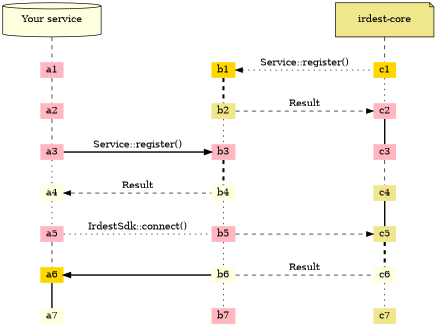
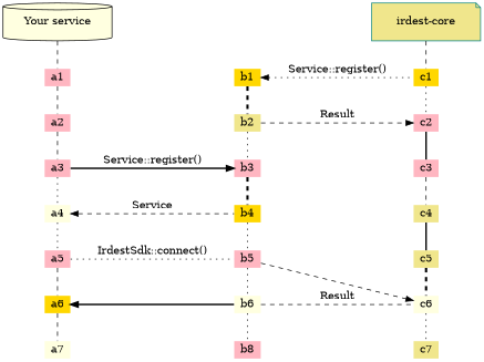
  digraph {
    fontname="DejaVu Serif"
    nodesep=1.0
    ordering=out
    splines=line
    node [color=black fillcolor=lightpink fontname="DejaVu Serif" shape=none style=filled]
    edge [arrowhead=none fontname="DejaVu Serif" style=dashed weight=6]
    n1 [fillcolor=lightyellow height=0.7 label="Your service" shape=cylinder width=2]
-   n2 [fillcolor=khaki height=0.7 label="irdest-core" shape=note width=2]
+   n2 [color=teal fillcolor=khaki height=0.7 label="irdest-core" shape=note width=2]
    a1 [color=gray40 height=0 width=0]
    a2 [color=gray40 height=0 width=0]
    a3 [color=teal height=0 width=0]
    a4 [fillcolor=lightyellow height=0 width=0]
    a5 [color=teal height=0 width=0]
    a6 [fillcolor=gold height=0 width=0]
    a7 [fillcolor=lightyellow height=0 width=0]
    b1 [color=brown fillcolor=gold height=0 width=0]
    b2 [color=brown fillcolor=khaki height=0 width=0]
    b3 [color=teal height=0 width=0]
-   b4 [color=brown fillcolor=lightyellow height=0 width=0]
+   b4 [color=brown fillcolor=gold height=0 width=0]
    b5 [height=0 width=0]
    b6 [fillcolor=lightyellow height=0 width=0]
-   b7 [color=brown height=0 width=0]
+   b7 [color=brown height=0 width=0 label=b8]
    c1 [fillcolor=gold height=0 width=0]
    c2 [color=gray40 height=0 width=0]
    c3 [height=0 width=0]
    c4 [color=gray40 fillcolor=khaki height=0 width=0]
    c5 [fillcolor=khaki height=0 width=0]
    c6 [color=brown fillcolor=lightyellow height=0 width=0]
    c7 [fillcolor=khaki height=0 width=0]
    subgraph sub_1 {
      rank=same
      n1
      n2
    }
    subgraph sub_2 {
      n1
      a1
      a2
      a3
      a4
      a5
      a6
      a7
    }
    subgraph sub_3 {
      b1
      b2
      b3
      b4
      b5
      b6
      b7
    }
    subgraph sub_4 {
      n2
      c1
      c2
      c3
      c4
      c5
      c6
      c7
    }
    subgraph sub_5 {
      rank=same
      b1
      c1
    }
    subgraph sub_6 {
      rank=same
      b2
      c2
    }
    subgraph sub_7 {
      rank=same
      a3
      b3
    }
    subgraph sub_8 {
      rank=same
      a4
      b4
    }
    subgraph sub_9 {
      rank=same
      a5
      b5
    }
    subgraph sub_10 {
      rank=same
      b5
      c5
    }
    subgraph sub_11 {
      rank=same
      b6
      c6
    }
    subgraph sub_12 {
      rank=same
      a6
      b6
    }
    n1 -> a1
    n2 -> c1
    a1 -> a2
    a2 -> a3
    a3 -> a4 [style=dotted]
    a3 -> b3 [arrowhead=normal label="Service::register()" style=bold weight=""]
    a4 -> a5 [style=dotted]
-   a4 -> b4 [arrowhead=normal dir=back label=Result weight=""]
+   a4 -> b4 [arrowhead=normal dir=back label=Service weight=""]
    a5 -> a6
    a5 -> b5 [label="IrdestSdk::connect()" style=dotted weight=""]
-   a6 -> a7 [style=bold]
+   a6 -> a7
    a6 -> b6 [arrowhead=normal dir=back style=bold weight=""]
    b1 -> b2 [penwidth=3]
    b1 -> c1 [arrowhead=normal dir=back label="Service::register()" style=dotted weight=""]
    b2 -> b3 [style=dotted]
    b2 -> c2 [arrowhead=normal label=Result weight=""]
    b3 -> b4 [penwidth=3]
    b4 -> b5 [style=dotted]
    b5 -> b6 [style=dotted]
-   b5 -> c5 [arrowhead=normal weight=""]
+   b5 -> c6 [arrowhead=normal weight=""]
    b6 -> b7 [style=dotted]
    b6 -> c6 [label=Result weight=""]
    c1 -> c2 [style=dotted]
    c2 -> c3 [style=bold]
    c3 -> c4
    c4 -> c5 [style=bold]
    c5 -> c6 [penwidth=3]
    c6 -> c7 [style=dotted]
  }
